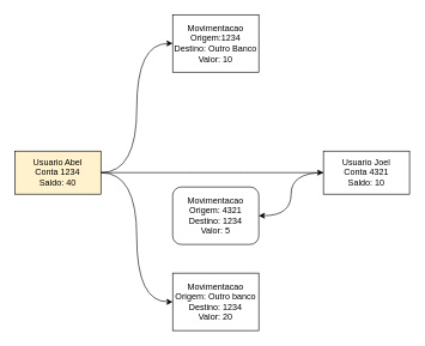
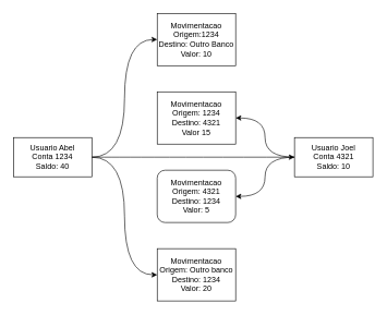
  <mxCell id="0" />
  <mxCell id="1" parent="0" />
  <mxCell id="2" style="edgeStyle=orthogonalEdgeStyle;rounded=0;orthogonalLoop=1;jettySize=auto;html=1;entryX=0;entryY=0.5;entryDx=0;entryDy=0;elbow=vertical;curved=1;" edge="1" parent="1" source="5" target="6"><mxGeometry relative="1" as="geometry" /></mxCell>
  <mxCell id="3" style="edgeStyle=orthogonalEdgeStyle;rounded=0;orthogonalLoop=1;jettySize=auto;html=1;exitX=1;exitY=0.5;exitDx=0;exitDy=0;curved=1;" edge="1" parent="1" source="5" target="12"><mxGeometry relative="1" as="geometry" /></mxCell>
  <mxCell id="4" style="edgeStyle=orthogonalEdgeStyle;rounded=0;orthogonalLoop=1;jettySize=auto;html=1;exitX=1;exitY=0.5;exitDx=0;exitDy=0;entryX=0;entryY=0.5;entryDx=0;entryDy=0;curved=1;" edge="1" parent="1" source="5" target="9"><mxGeometry relative="1" as="geometry" /></mxCell>
- <mxCell id="5" value="Usuario Abel&lt;br&gt;Conta 1234&lt;br&gt;Saldo: 40" style="rounded=0;whiteSpace=wrap;html=1;fillColor=#fff2cc;" vertex="1" parent="1"><mxGeometry x="20" y="210" width="120" height="60" as="geometry" /></mxCell>
+ <mxCell id="5" value="Usuario Abel&lt;br&gt;Conta 1234&lt;br&gt;Saldo: 40" style="rounded=0;whiteSpace=wrap;html=1;" vertex="1" parent="1"><mxGeometry x="20" y="210" width="120" height="60" as="geometry" /></mxCell>
  <mxCell id="6" value="Movimentacao&lt;br&gt;Origem:1234&lt;br&gt;Destino: Outro Banco&lt;br&gt;Valor: 10" style="rounded=0;whiteSpace=wrap;html=1;" vertex="1" parent="1"><mxGeometry x="240" y="20" width="120" height="80" as="geometry" /></mxCell>
+ <mxCell id="7" value="Movimentacao&lt;br&gt;Origem: 1234&lt;br&gt;Destino: 4321&lt;br&gt;Valor 15" style="rounded=0;whiteSpace=wrap;html=1;" vertex="1" parent="1"><mxGeometry x="240" y="140" width="120" height="80" as="geometry" /></mxCell>
  <mxCell id="8" value="Movimentacao&lt;br&gt;Origem: 4321&lt;br&gt;Destino: 1234&lt;br&gt;Valor: 5" style="whiteSpace=wrap;html=1;rounded=1;" vertex="1" parent="1"><mxGeometry x="240" y="260" width="120" height="80" as="geometry" /></mxCell>
  <mxCell id="9" value="Movimentacao&lt;br&gt;Origem: Outro banco&lt;br&gt;Destino: 1234&lt;br&gt;Valor: 20" style="rounded=0;whiteSpace=wrap;html=1;" vertex="1" parent="1"><mxGeometry x="240" y="380" width="120" height="80" as="geometry" /></mxCell>
+ <mxCell id="10" style="edgeStyle=orthogonalEdgeStyle;rounded=0;orthogonalLoop=1;jettySize=auto;html=1;curved=1;" edge="1" parent="1" source="12" target="7"><mxGeometry relative="1" as="geometry" /></mxCell>
  <mxCell id="11" style="edgeStyle=orthogonalEdgeStyle;rounded=0;orthogonalLoop=1;jettySize=auto;html=1;entryX=1;entryY=0.5;entryDx=0;entryDy=0;curved=1;" edge="1" parent="1" source="12" target="8"><mxGeometry relative="1" as="geometry" /></mxCell>
  <mxCell id="12" value="Usuario Joel&lt;br&gt;Conta 4321&lt;br&gt;Saldo: 10" style="rounded=0;whiteSpace=wrap;html=1;" vertex="1" parent="1"><mxGeometry x="450" y="210" width="120" height="60" as="geometry" /></mxCell>
